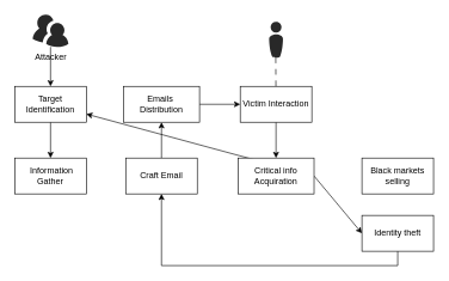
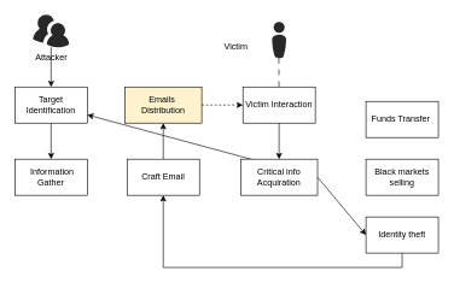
  <mxCell id="0" />
  <mxCell id="1" parent="0" />
  <mxCell id="2" style="rounded=0;orthogonalLoop=1;jettySize=auto;html=1;" edge="1" parent="1" source="3" target="6"><mxGeometry relative="1" as="geometry" /></mxCell>
  <mxCell id="3" value="" style="verticalLabelPosition=bottom;sketch=0;html=1;fillColor=#282828;strokeColor=none;verticalAlign=top;pointerEvents=1;align=center;shape=mxgraph.cisco_safe.people_places_things_icons.icon9;" vertex="1" parent="1"><mxGeometry x="45" y="20" width="50" height="45" as="geometry" /></mxCell>
  <mxCell id="4" value="Attacker" style="text;html=1;align=center;verticalAlign=middle;resizable=0;points=[];autosize=1;strokeColor=none;fillColor=none;" vertex="1" parent="1"><mxGeometry x="35" y="65" width="70" height="30" as="geometry" /></mxCell>
  <mxCell id="5" style="rounded=0;orthogonalLoop=1;jettySize=auto;html=1;" edge="1" parent="1" source="6" target="7"><mxGeometry relative="1" as="geometry" /></mxCell>
  <mxCell id="6" value="Target Identification" style="rounded=0;whiteSpace=wrap;html=1;" vertex="1" parent="1"><mxGeometry x="20" y="120" width="100" height="50" as="geometry" /></mxCell>
  <mxCell id="7" value="&amp;nbsp;Information&lt;br&gt;Gather" style="rounded=0;whiteSpace=wrap;html=1;" vertex="1" parent="1"><mxGeometry x="20" y="220" width="100" height="50" as="geometry" /></mxCell>
  <mxCell id="8" style="rounded=0;orthogonalLoop=1;jettySize=auto;html=1;" edge="1" parent="1" source="9" target="11"><mxGeometry relative="1" as="geometry"><mxPoint x="217.5" y="160" as="targetPoint" /></mxGeometry></mxCell>
  <mxCell id="9" value="Craft Email" style="rounded=0;whiteSpace=wrap;html=1;" vertex="1" parent="1"><mxGeometry x="175" y="220" width="100" height="50" as="geometry" /></mxCell>
- <mxCell id="10" style="rounded=0;orthogonalLoop=1;jettySize=auto;html=1;" edge="1" parent="1" source="11" target="13"><mxGeometry relative="1" as="geometry" /></mxCell>
- <mxCell id="11" value="Emails&amp;nbsp;&lt;br&gt;Distribution" style="rounded=0;whiteSpace=wrap;html=1;aspect=fixed;" vertex="1" parent="1"><mxGeometry x="171.88" y="120" width="106.25" height="50" as="geometry" /></mxCell>
+ <mxCell id="10" style="rounded=0;orthogonalLoop=1;jettySize=auto;html=1;dashed=1;" edge="1" parent="1" source="11" target="13"><mxGeometry relative="1" as="geometry" /></mxCell>
+ <mxCell id="11" value="Emails&amp;nbsp;&lt;br&gt;Distribution" style="rounded=0;whiteSpace=wrap;html=1;aspect=fixed;fillColor=#fff2cc;" vertex="1" parent="1"><mxGeometry x="171.88" y="120" width="106.25" height="50" as="geometry" /></mxCell>
  <mxCell id="12" style="edgeStyle=orthogonalEdgeStyle;rounded=0;orthogonalLoop=1;jettySize=auto;html=1;entryX=0.5;entryY=0;entryDx=0;entryDy=0;" edge="1" parent="1" source="13" target="19"><mxGeometry relative="1" as="geometry"><mxPoint x="385" y="220" as="targetPoint" /></mxGeometry></mxCell>
  <mxCell id="13" value="Victim Interaction" style="whiteSpace=wrap;html=1;" vertex="1" parent="1"><mxGeometry x="335" y="120" width="100" height="50" as="geometry" /></mxCell>
  <mxCell id="14" value="" style="verticalLabelPosition=bottom;sketch=0;html=1;fillColor=#282828;strokeColor=none;verticalAlign=top;pointerEvents=1;align=center;shape=mxgraph.cisco_safe.people_places_things_icons.icon8;" vertex="1" parent="1"><mxGeometry x="375.25" y="30" width="19.5" height="50" as="geometry" /></mxCell>
  <mxCell id="15" style="rounded=0;orthogonalLoop=1;jettySize=auto;html=1;dashed=1;dashPattern=8 8;curved=0;exitX=0.479;exitY=0.995;exitDx=0;exitDy=0;exitPerimeter=0;endArrow=none;endFill=0;" edge="1" parent="1" source="14" target="13"><mxGeometry relative="1" as="geometry" /></mxCell>
+ <mxCell id="16" value="Victim" style="text;html=1;align=center;verticalAlign=middle;resizable=0;points=[];autosize=1;strokeColor=none;fillColor=none;" vertex="1" parent="1"><mxGeometry x="295" y="50" width="60" height="30" as="geometry" /></mxCell>
  <mxCell id="17" style="rounded=0;orthogonalLoop=1;jettySize=auto;html=1;exitX=1;exitY=0.5;exitDx=0;exitDy=0;" edge="1" parent="1" source="19" target="6"><mxGeometry relative="1" as="geometry" /></mxCell>
  <mxCell id="18" style="rounded=0;orthogonalLoop=1;jettySize=auto;html=1;entryX=0;entryY=0.5;entryDx=0;entryDy=0;exitX=1;exitY=0.5;exitDx=0;exitDy=0;" edge="1" parent="1" source="19" target="23"><mxGeometry relative="1" as="geometry" /></mxCell>
  <mxCell id="19" value="Critical info&lt;br&gt;Acquiration" style="rounded=0;whiteSpace=wrap;html=1;aspect=fixed;" vertex="1" parent="1"><mxGeometry x="331.87" y="220" width="106.25" height="50" as="geometry" /></mxCell>
+ <mxCell id="20" value="Funds Transfer&amp;nbsp;" style="rounded=0;whiteSpace=wrap;html=1;" vertex="1" parent="1"><mxGeometry x="505" y="140" width="100" height="50" as="geometry" /></mxCell>
  <mxCell id="21" value="Black markets&lt;br&gt;selling" style="rounded=0;whiteSpace=wrap;html=1;" vertex="1" parent="1"><mxGeometry x="505" y="220" width="100" height="50" as="geometry" /></mxCell>
  <mxCell id="22" style="edgeStyle=orthogonalEdgeStyle;rounded=0;orthogonalLoop=1;jettySize=auto;html=1;" edge="1" parent="1" source="23" target="9"><mxGeometry relative="1" as="geometry"><Array as="points"><mxPoint x="555" y="370" /><mxPoint x="225" y="370" /></Array></mxGeometry></mxCell>
  <mxCell id="23" value="Identity theft" style="rounded=0;whiteSpace=wrap;html=1;" vertex="1" parent="1"><mxGeometry x="505" y="300" width="100" height="50" as="geometry" /></mxCell>
